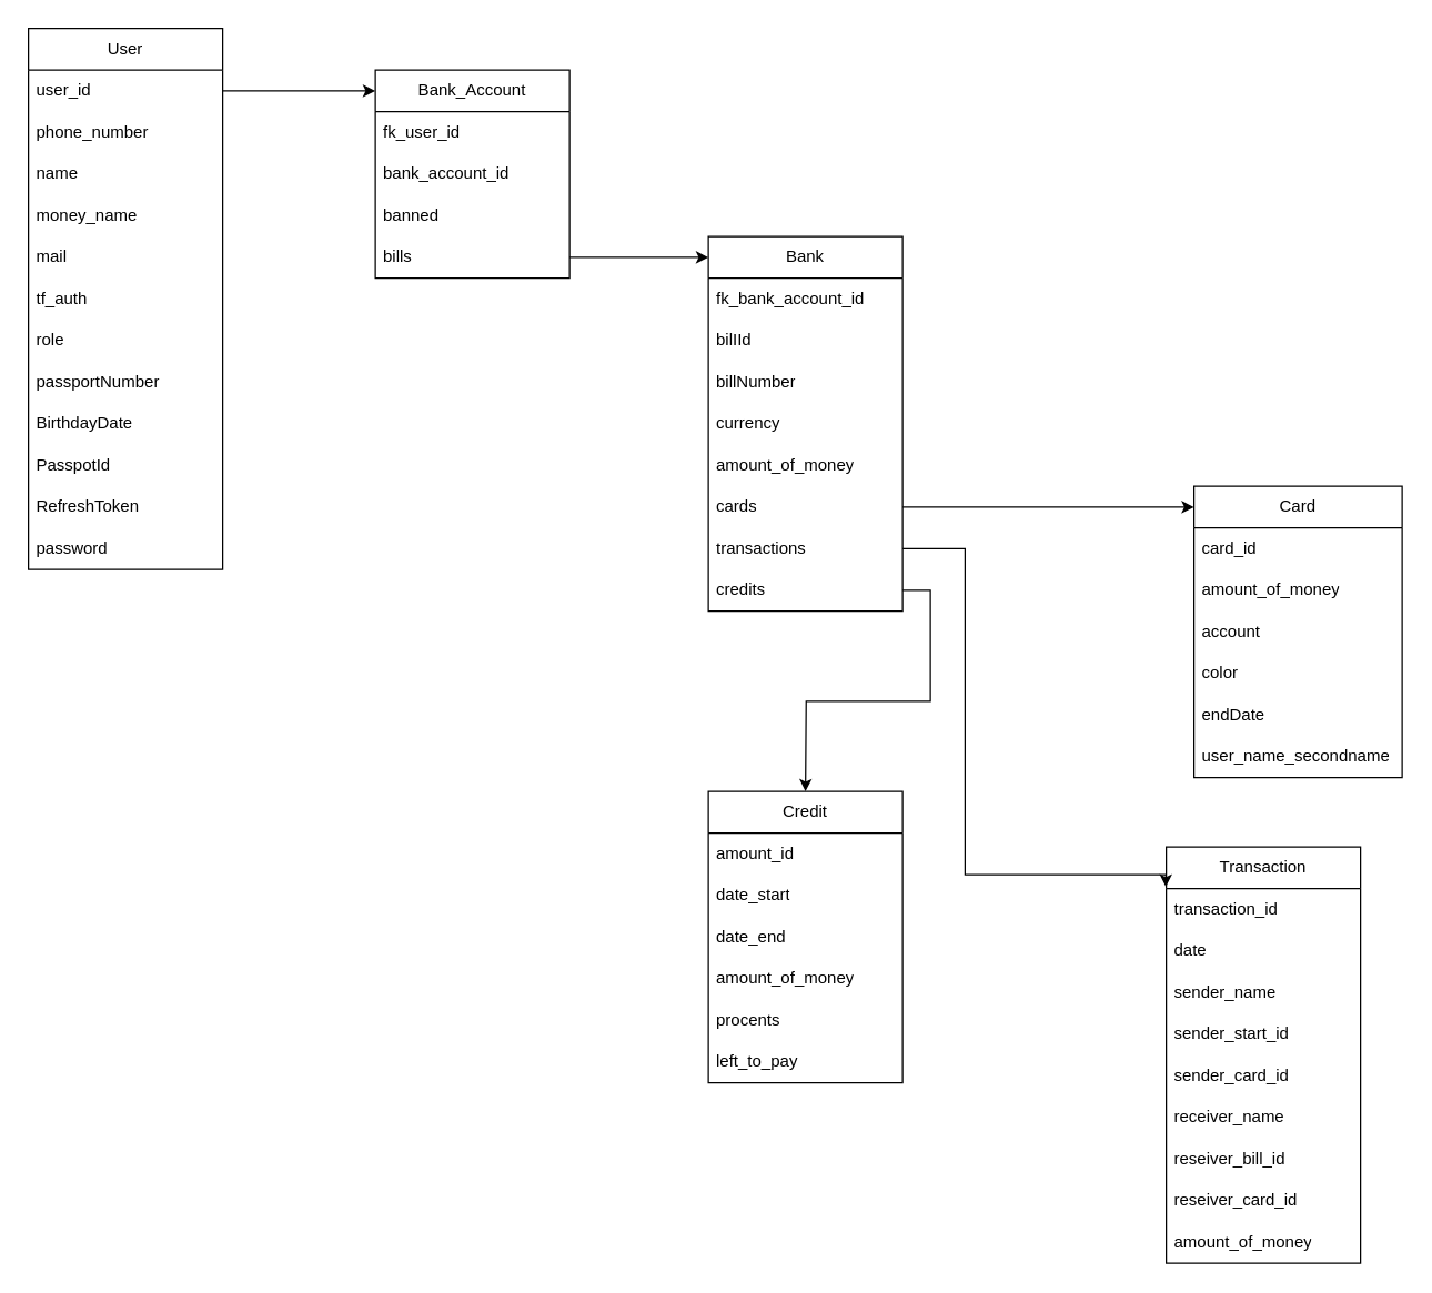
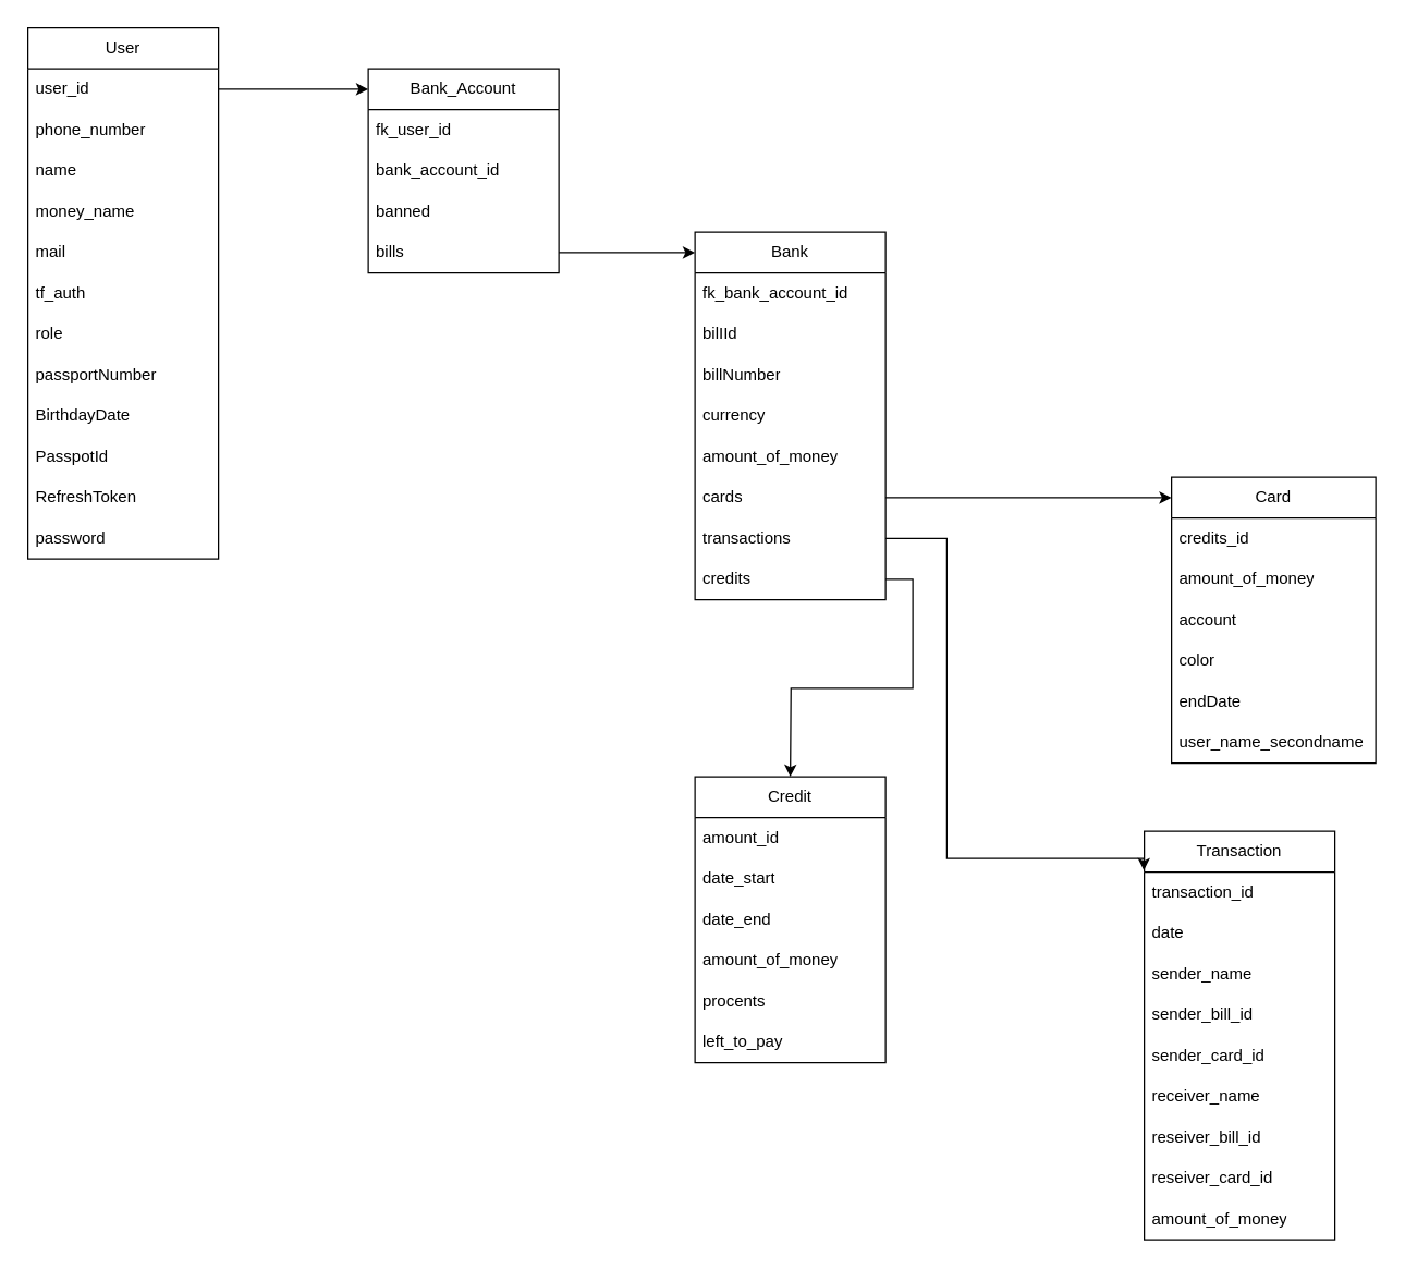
  <mxCell id="0" />
  <mxCell id="1" parent="0" />
  <mxCell id="2" value="User" style="swimlane;fontStyle=0;childLayout=stackLayout;horizontal=1;startSize=30;horizontalStack=0;resizeParent=1;resizeParentMax=0;resizeLast=0;collapsible=1;marginBottom=0;whiteSpace=wrap;html=1;" parent="1" vertex="1"><mxGeometry x="20" y="20" width="140" height="390" as="geometry"><mxRectangle x="120" y="110" width="60" height="30" as="alternateBounds" /></mxGeometry></mxCell>
  <mxCell id="3" style="edgeStyle=orthogonalEdgeStyle;rounded=0;orthogonalLoop=1;jettySize=auto;html=1;" parent="2" source="4" edge="1"><mxGeometry relative="1" as="geometry"><mxPoint x="250" y="45" as="targetPoint" /></mxGeometry></mxCell>
  <mxCell id="4" value="user_id" style="text;strokeColor=none;fillColor=none;align=left;verticalAlign=middle;spacingLeft=4;spacingRight=4;overflow=hidden;points=[[0,0.5],[1,0.5]];portConstraint=eastwest;rotatable=0;whiteSpace=wrap;html=1;" parent="2" vertex="1"><mxGeometry y="30" width="140" height="30" as="geometry" /></mxCell>
  <mxCell id="5" value="phone_number" style="text;strokeColor=none;fillColor=none;align=left;verticalAlign=middle;spacingLeft=4;spacingRight=4;overflow=hidden;points=[[0,0.5],[1,0.5]];portConstraint=eastwest;rotatable=0;whiteSpace=wrap;html=1;" parent="2" vertex="1"><mxGeometry y="60" width="140" height="30" as="geometry" /></mxCell>
  <mxCell id="6" value="name" style="text;strokeColor=none;fillColor=none;align=left;verticalAlign=middle;spacingLeft=4;spacingRight=4;overflow=hidden;points=[[0,0.5],[1,0.5]];portConstraint=eastwest;rotatable=0;whiteSpace=wrap;html=1;" parent="2" vertex="1"><mxGeometry y="90" width="140" height="30" as="geometry" /></mxCell>
  <mxCell id="7" value="money_name" style="text;strokeColor=none;fillColor=none;align=left;verticalAlign=middle;spacingLeft=4;spacingRight=4;overflow=hidden;points=[[0,0.5],[1,0.5]];portConstraint=eastwest;rotatable=0;whiteSpace=wrap;html=1;" parent="2" vertex="1"><mxGeometry y="120" width="140" height="30" as="geometry" /></mxCell>
  <mxCell id="8" value="mail" style="text;strokeColor=none;fillColor=none;align=left;verticalAlign=middle;spacingLeft=4;spacingRight=4;overflow=hidden;points=[[0,0.5],[1,0.5]];portConstraint=eastwest;rotatable=0;whiteSpace=wrap;html=1;" parent="2" vertex="1"><mxGeometry y="150" width="140" height="30" as="geometry" /></mxCell>
  <mxCell id="9" value="tf_auth" style="text;strokeColor=none;fillColor=none;align=left;verticalAlign=middle;spacingLeft=4;spacingRight=4;overflow=hidden;points=[[0,0.5],[1,0.5]];portConstraint=eastwest;rotatable=0;whiteSpace=wrap;html=1;" parent="2" vertex="1"><mxGeometry y="180" width="140" height="30" as="geometry" /></mxCell>
  <mxCell id="10" value="role" style="text;strokeColor=none;fillColor=none;align=left;verticalAlign=middle;spacingLeft=4;spacingRight=4;overflow=hidden;points=[[0,0.5],[1,0.5]];portConstraint=eastwest;rotatable=0;whiteSpace=wrap;html=1;" parent="2" vertex="1"><mxGeometry y="210" width="140" height="30" as="geometry" /></mxCell>
  <mxCell id="11" value="passportNumber" style="text;strokeColor=none;fillColor=none;align=left;verticalAlign=middle;spacingLeft=4;spacingRight=4;overflow=hidden;points=[[0,0.5],[1,0.5]];portConstraint=eastwest;rotatable=0;whiteSpace=wrap;html=1;" parent="2" vertex="1"><mxGeometry y="240" width="140" height="30" as="geometry" /></mxCell>
  <mxCell id="12" value="BirthdayDate" style="text;strokeColor=none;fillColor=none;align=left;verticalAlign=middle;spacingLeft=4;spacingRight=4;overflow=hidden;points=[[0,0.5],[1,0.5]];portConstraint=eastwest;rotatable=0;whiteSpace=wrap;html=1;" vertex="1" parent="2"><mxGeometry y="270" width="140" height="30" as="geometry" /></mxCell>
  <mxCell id="13" value="PasspotId" style="text;strokeColor=none;fillColor=none;align=left;verticalAlign=middle;spacingLeft=4;spacingRight=4;overflow=hidden;points=[[0,0.5],[1,0.5]];portConstraint=eastwest;rotatable=0;whiteSpace=wrap;html=1;" vertex="1" parent="2"><mxGeometry y="300" width="140" height="30" as="geometry" /></mxCell>
  <mxCell id="14" value="RefreshToken" style="text;strokeColor=none;fillColor=none;align=left;verticalAlign=middle;spacingLeft=4;spacingRight=4;overflow=hidden;points=[[0,0.5],[1,0.5]];portConstraint=eastwest;rotatable=0;whiteSpace=wrap;html=1;" vertex="1" parent="2"><mxGeometry y="330" width="140" height="30" as="geometry" /></mxCell>
  <mxCell id="15" value="password" style="text;strokeColor=none;fillColor=none;align=left;verticalAlign=middle;spacingLeft=4;spacingRight=4;overflow=hidden;points=[[0,0.5],[1,0.5]];portConstraint=eastwest;rotatable=0;whiteSpace=wrap;html=1;" vertex="1" parent="2"><mxGeometry y="360" width="140" height="30" as="geometry" /></mxCell>
  <mxCell id="16" value="Bank_Account" style="swimlane;fontStyle=0;childLayout=stackLayout;horizontal=1;startSize=30;horizontalStack=0;resizeParent=1;resizeParentMax=0;resizeLast=0;collapsible=1;marginBottom=0;whiteSpace=wrap;html=1;" parent="1" vertex="1"><mxGeometry x="270" y="50" width="140" height="150" as="geometry" /></mxCell>
  <mxCell id="17" value="fk_user_id" style="text;strokeColor=none;fillColor=none;align=left;verticalAlign=middle;spacingLeft=4;spacingRight=4;overflow=hidden;points=[[0,0.5],[1,0.5]];portConstraint=eastwest;rotatable=0;whiteSpace=wrap;html=1;" parent="16" vertex="1"><mxGeometry y="30" width="140" height="30" as="geometry" /></mxCell>
  <mxCell id="18" value="bank_account_id" style="text;strokeColor=none;fillColor=none;align=left;verticalAlign=middle;spacingLeft=4;spacingRight=4;overflow=hidden;points=[[0,0.5],[1,0.5]];portConstraint=eastwest;rotatable=0;whiteSpace=wrap;html=1;" parent="16" vertex="1"><mxGeometry y="60" width="140" height="30" as="geometry" /></mxCell>
  <mxCell id="19" value="banned" style="text;strokeColor=none;fillColor=none;align=left;verticalAlign=middle;spacingLeft=4;spacingRight=4;overflow=hidden;points=[[0,0.5],[1,0.5]];portConstraint=eastwest;rotatable=0;whiteSpace=wrap;html=1;" parent="16" vertex="1"><mxGeometry y="90" width="140" height="30" as="geometry" /></mxCell>
  <mxCell id="20" value="bills" style="text;strokeColor=none;fillColor=none;align=left;verticalAlign=middle;spacingLeft=4;spacingRight=4;overflow=hidden;points=[[0,0.5],[1,0.5]];portConstraint=eastwest;rotatable=0;whiteSpace=wrap;html=1;" vertex="1" parent="16"><mxGeometry y="120" width="140" height="30" as="geometry" /></mxCell>
  <mxCell id="21" value="Bank" style="swimlane;fontStyle=0;childLayout=stackLayout;horizontal=1;startSize=30;horizontalStack=0;resizeParent=1;resizeParentMax=0;resizeLast=0;collapsible=1;marginBottom=0;whiteSpace=wrap;html=1;" vertex="1" parent="1"><mxGeometry x="510" y="170" width="140" height="270" as="geometry" /></mxCell>
  <mxCell id="22" value="fk_bank_account_id" style="text;strokeColor=none;fillColor=none;align=left;verticalAlign=middle;spacingLeft=4;spacingRight=4;overflow=hidden;points=[[0,0.5],[1,0.5]];portConstraint=eastwest;rotatable=0;whiteSpace=wrap;html=1;" vertex="1" parent="21"><mxGeometry y="30" width="140" height="30" as="geometry" /></mxCell>
  <mxCell id="23" value="bilIId" style="text;strokeColor=none;fillColor=none;align=left;verticalAlign=middle;spacingLeft=4;spacingRight=4;overflow=hidden;points=[[0,0.5],[1,0.5]];portConstraint=eastwest;rotatable=0;whiteSpace=wrap;html=1;" vertex="1" parent="21"><mxGeometry y="60" width="140" height="30" as="geometry" /></mxCell>
  <mxCell id="24" value="billNumber" style="text;strokeColor=none;fillColor=none;align=left;verticalAlign=middle;spacingLeft=4;spacingRight=4;overflow=hidden;points=[[0,0.5],[1,0.5]];portConstraint=eastwest;rotatable=0;whiteSpace=wrap;html=1;" vertex="1" parent="21"><mxGeometry y="90" width="140" height="30" as="geometry" /></mxCell>
  <mxCell id="25" value="currency" style="text;strokeColor=none;fillColor=none;align=left;verticalAlign=middle;spacingLeft=4;spacingRight=4;overflow=hidden;points=[[0,0.5],[1,0.5]];portConstraint=eastwest;rotatable=0;whiteSpace=wrap;html=1;" vertex="1" parent="21"><mxGeometry y="120" width="140" height="30" as="geometry" /></mxCell>
  <mxCell id="26" value="amount_of_money" style="text;strokeColor=none;fillColor=none;align=left;verticalAlign=middle;spacingLeft=4;spacingRight=4;overflow=hidden;points=[[0,0.5],[1,0.5]];portConstraint=eastwest;rotatable=0;whiteSpace=wrap;html=1;" vertex="1" parent="21"><mxGeometry y="150" width="140" height="30" as="geometry" /></mxCell>
  <mxCell id="27" style="edgeStyle=orthogonalEdgeStyle;rounded=0;orthogonalLoop=1;jettySize=auto;html=1;" edge="1" parent="21" source="28"><mxGeometry relative="1" as="geometry"><mxPoint x="350" y="195" as="targetPoint" /></mxGeometry></mxCell>
  <mxCell id="28" value="cards" style="text;strokeColor=none;fillColor=none;align=left;verticalAlign=middle;spacingLeft=4;spacingRight=4;overflow=hidden;points=[[0,0.5],[1,0.5]];portConstraint=eastwest;rotatable=0;whiteSpace=wrap;html=1;" vertex="1" parent="21"><mxGeometry y="180" width="140" height="30" as="geometry" /></mxCell>
  <mxCell id="29" value="transactions" style="text;strokeColor=none;fillColor=none;align=left;verticalAlign=middle;spacingLeft=4;spacingRight=4;overflow=hidden;points=[[0,0.5],[1,0.5]];portConstraint=eastwest;rotatable=0;whiteSpace=wrap;html=1;" vertex="1" parent="21"><mxGeometry y="210" width="140" height="30" as="geometry" /></mxCell>
  <mxCell id="30" style="edgeStyle=orthogonalEdgeStyle;rounded=0;orthogonalLoop=1;jettySize=auto;html=1;" edge="1" parent="21" source="31"><mxGeometry relative="1" as="geometry"><mxPoint x="70" y="400" as="targetPoint" /></mxGeometry></mxCell>
  <mxCell id="31" value="credits" style="text;strokeColor=none;fillColor=none;align=left;verticalAlign=middle;spacingLeft=4;spacingRight=4;overflow=hidden;points=[[0,0.5],[1,0.5]];portConstraint=eastwest;rotatable=0;whiteSpace=wrap;html=1;" vertex="1" parent="21"><mxGeometry y="240" width="140" height="30" as="geometry" /></mxCell>
  <mxCell id="32" style="edgeStyle=orthogonalEdgeStyle;rounded=0;orthogonalLoop=1;jettySize=auto;html=1;" edge="1" parent="1" source="20"><mxGeometry relative="1" as="geometry"><mxPoint x="510" y="185" as="targetPoint" /></mxGeometry></mxCell>
  <mxCell id="33" value="Card" style="swimlane;fontStyle=0;childLayout=stackLayout;horizontal=1;startSize=30;horizontalStack=0;resizeParent=1;resizeParentMax=0;resizeLast=0;collapsible=1;marginBottom=0;whiteSpace=wrap;html=1;" vertex="1" parent="1"><mxGeometry x="860" y="350" width="150" height="210" as="geometry" /></mxCell>
- <mxCell id="34" value="card_id" style="text;strokeColor=none;fillColor=none;align=left;verticalAlign=middle;spacingLeft=4;spacingRight=4;overflow=hidden;points=[[0,0.5],[1,0.5]];portConstraint=eastwest;rotatable=0;whiteSpace=wrap;html=1;" vertex="1" parent="33"><mxGeometry y="30" width="150" height="30" as="geometry" /></mxCell>
+ <mxCell id="34" value="credits_id" style="text;strokeColor=none;fillColor=none;align=left;verticalAlign=middle;spacingLeft=4;spacingRight=4;overflow=hidden;points=[[0,0.5],[1,0.5]];portConstraint=eastwest;rotatable=0;whiteSpace=wrap;html=1;" vertex="1" parent="33"><mxGeometry y="30" width="150" height="30" as="geometry" /></mxCell>
  <mxCell id="35" value="amount_of_money" style="text;strokeColor=none;fillColor=none;align=left;verticalAlign=middle;spacingLeft=4;spacingRight=4;overflow=hidden;points=[[0,0.5],[1,0.5]];portConstraint=eastwest;rotatable=0;whiteSpace=wrap;html=1;" vertex="1" parent="33"><mxGeometry y="60" width="150" height="30" as="geometry" /></mxCell>
  <mxCell id="36" value="account" style="text;strokeColor=none;fillColor=none;align=left;verticalAlign=middle;spacingLeft=4;spacingRight=4;overflow=hidden;points=[[0,0.5],[1,0.5]];portConstraint=eastwest;rotatable=0;whiteSpace=wrap;html=1;" vertex="1" parent="33"><mxGeometry y="90" width="150" height="30" as="geometry" /></mxCell>
  <mxCell id="37" value="color" style="text;strokeColor=none;fillColor=none;align=left;verticalAlign=middle;spacingLeft=4;spacingRight=4;overflow=hidden;points=[[0,0.5],[1,0.5]];portConstraint=eastwest;rotatable=0;whiteSpace=wrap;html=1;" vertex="1" parent="33"><mxGeometry y="120" width="150" height="30" as="geometry" /></mxCell>
  <mxCell id="38" value="endDate" style="text;strokeColor=none;fillColor=none;align=left;verticalAlign=middle;spacingLeft=4;spacingRight=4;overflow=hidden;points=[[0,0.5],[1,0.5]];portConstraint=eastwest;rotatable=0;whiteSpace=wrap;html=1;" vertex="1" parent="33"><mxGeometry y="150" width="150" height="30" as="geometry" /></mxCell>
  <mxCell id="39" value="user_name_secondname" style="text;strokeColor=none;fillColor=none;align=left;verticalAlign=middle;spacingLeft=4;spacingRight=4;overflow=hidden;points=[[0,0.5],[1,0.5]];portConstraint=eastwest;rotatable=0;whiteSpace=wrap;html=1;" vertex="1" parent="33"><mxGeometry y="180" width="150" height="30" as="geometry" /></mxCell>
  <mxCell id="40" value="Transaction" style="swimlane;fontStyle=0;childLayout=stackLayout;horizontal=1;startSize=30;horizontalStack=0;resizeParent=1;resizeParentMax=0;resizeLast=0;collapsible=1;marginBottom=0;whiteSpace=wrap;html=1;" vertex="1" parent="1"><mxGeometry x="840" y="610" width="140" height="300" as="geometry" /></mxCell>
  <mxCell id="41" value="transaction_id" style="text;strokeColor=none;fillColor=none;align=left;verticalAlign=middle;spacingLeft=4;spacingRight=4;overflow=hidden;points=[[0,0.5],[1,0.5]];portConstraint=eastwest;rotatable=0;whiteSpace=wrap;html=1;" vertex="1" parent="40"><mxGeometry y="30" width="140" height="30" as="geometry" /></mxCell>
  <mxCell id="42" value="date" style="text;strokeColor=none;fillColor=none;align=left;verticalAlign=middle;spacingLeft=4;spacingRight=4;overflow=hidden;points=[[0,0.5],[1,0.5]];portConstraint=eastwest;rotatable=0;whiteSpace=wrap;html=1;" vertex="1" parent="40"><mxGeometry y="60" width="140" height="30" as="geometry" /></mxCell>
  <mxCell id="43" value="sender_name" style="text;strokeColor=none;fillColor=none;align=left;verticalAlign=middle;spacingLeft=4;spacingRight=4;overflow=hidden;points=[[0,0.5],[1,0.5]];portConstraint=eastwest;rotatable=0;whiteSpace=wrap;html=1;" vertex="1" parent="40"><mxGeometry y="90" width="140" height="30" as="geometry" /></mxCell>
- <mxCell id="44" value="sender_start_id" style="text;strokeColor=none;fillColor=none;align=left;verticalAlign=middle;spacingLeft=4;spacingRight=4;overflow=hidden;points=[[0,0.5],[1,0.5]];portConstraint=eastwest;rotatable=0;whiteSpace=wrap;html=1;" vertex="1" parent="40"><mxGeometry y="120" width="140" height="30" as="geometry" /></mxCell>
+ <mxCell id="44" value="sender_bill_id" style="text;strokeColor=none;fillColor=none;align=left;verticalAlign=middle;spacingLeft=4;spacingRight=4;overflow=hidden;points=[[0,0.5],[1,0.5]];portConstraint=eastwest;rotatable=0;whiteSpace=wrap;html=1;" vertex="1" parent="40"><mxGeometry y="120" width="140" height="30" as="geometry" /></mxCell>
  <mxCell id="45" value="sender_card_id" style="text;strokeColor=none;fillColor=none;align=left;verticalAlign=middle;spacingLeft=4;spacingRight=4;overflow=hidden;points=[[0,0.5],[1,0.5]];portConstraint=eastwest;rotatable=0;whiteSpace=wrap;html=1;" vertex="1" parent="40"><mxGeometry y="150" width="140" height="30" as="geometry" /></mxCell>
  <mxCell id="46" value="receiver_name" style="text;strokeColor=none;fillColor=none;align=left;verticalAlign=middle;spacingLeft=4;spacingRight=4;overflow=hidden;points=[[0,0.5],[1,0.5]];portConstraint=eastwest;rotatable=0;whiteSpace=wrap;html=1;" vertex="1" parent="40"><mxGeometry y="180" width="140" height="30" as="geometry" /></mxCell>
  <mxCell id="47" value="reseiver_bill_id" style="text;strokeColor=none;fillColor=none;align=left;verticalAlign=middle;spacingLeft=4;spacingRight=4;overflow=hidden;points=[[0,0.5],[1,0.5]];portConstraint=eastwest;rotatable=0;whiteSpace=wrap;html=1;" vertex="1" parent="40"><mxGeometry y="210" width="140" height="30" as="geometry" /></mxCell>
  <mxCell id="48" value="reseiver_card_id" style="text;strokeColor=none;fillColor=none;align=left;verticalAlign=middle;spacingLeft=4;spacingRight=4;overflow=hidden;points=[[0,0.5],[1,0.5]];portConstraint=eastwest;rotatable=0;whiteSpace=wrap;html=1;" vertex="1" parent="40"><mxGeometry y="240" width="140" height="30" as="geometry" /></mxCell>
  <mxCell id="49" value="amount_of_money" style="text;strokeColor=none;fillColor=none;align=left;verticalAlign=middle;spacingLeft=4;spacingRight=4;overflow=hidden;points=[[0,0.5],[1,0.5]];portConstraint=eastwest;rotatable=0;whiteSpace=wrap;html=1;" vertex="1" parent="40"><mxGeometry y="270" width="140" height="30" as="geometry" /></mxCell>
  <mxCell id="50" style="edgeStyle=orthogonalEdgeStyle;rounded=0;orthogonalLoop=1;jettySize=auto;html=1;entryX=-0.002;entryY=0.096;entryDx=0;entryDy=0;entryPerimeter=0;" edge="1" parent="1" target="40"><mxGeometry relative="1" as="geometry"><mxPoint x="820" y="630" as="targetPoint" /><mxPoint x="650" y="395" as="sourcePoint" /><Array as="points"><mxPoint x="695" y="395" /><mxPoint x="695" y="630" /><mxPoint x="840" y="630" /></Array></mxGeometry></mxCell>
  <mxCell id="51" value="Credit" style="swimlane;fontStyle=0;childLayout=stackLayout;horizontal=1;startSize=30;horizontalStack=0;resizeParent=1;resizeParentMax=0;resizeLast=0;collapsible=1;marginBottom=0;whiteSpace=wrap;html=1;" vertex="1" parent="1"><mxGeometry x="510" y="570" width="140" height="210" as="geometry" /></mxCell>
  <mxCell id="52" value="amount_id" style="text;strokeColor=none;fillColor=none;align=left;verticalAlign=middle;spacingLeft=4;spacingRight=4;overflow=hidden;points=[[0,0.5],[1,0.5]];portConstraint=eastwest;rotatable=0;whiteSpace=wrap;html=1;" vertex="1" parent="51"><mxGeometry y="30" width="140" height="30" as="geometry" /></mxCell>
  <mxCell id="53" value="date_start" style="text;strokeColor=none;fillColor=none;align=left;verticalAlign=middle;spacingLeft=4;spacingRight=4;overflow=hidden;points=[[0,0.5],[1,0.5]];portConstraint=eastwest;rotatable=0;whiteSpace=wrap;html=1;" vertex="1" parent="51"><mxGeometry y="60" width="140" height="30" as="geometry" /></mxCell>
  <mxCell id="54" value="date_end" style="text;strokeColor=none;fillColor=none;align=left;verticalAlign=middle;spacingLeft=4;spacingRight=4;overflow=hidden;points=[[0,0.5],[1,0.5]];portConstraint=eastwest;rotatable=0;whiteSpace=wrap;html=1;" vertex="1" parent="51"><mxGeometry y="90" width="140" height="30" as="geometry" /></mxCell>
  <mxCell id="55" value="amount_of_money" style="text;strokeColor=none;fillColor=none;align=left;verticalAlign=middle;spacingLeft=4;spacingRight=4;overflow=hidden;points=[[0,0.5],[1,0.5]];portConstraint=eastwest;rotatable=0;whiteSpace=wrap;html=1;" vertex="1" parent="51"><mxGeometry y="120" width="140" height="30" as="geometry" /></mxCell>
  <mxCell id="56" value="procents" style="text;strokeColor=none;fillColor=none;align=left;verticalAlign=middle;spacingLeft=4;spacingRight=4;overflow=hidden;points=[[0,0.5],[1,0.5]];portConstraint=eastwest;rotatable=0;whiteSpace=wrap;html=1;" vertex="1" parent="51"><mxGeometry y="150" width="140" height="30" as="geometry" /></mxCell>
  <mxCell id="57" value="left_to_pay" style="text;strokeColor=none;fillColor=none;align=left;verticalAlign=middle;spacingLeft=4;spacingRight=4;overflow=hidden;points=[[0,0.5],[1,0.5]];portConstraint=eastwest;rotatable=0;whiteSpace=wrap;html=1;" vertex="1" parent="51"><mxGeometry y="180" width="140" height="30" as="geometry" /></mxCell>
